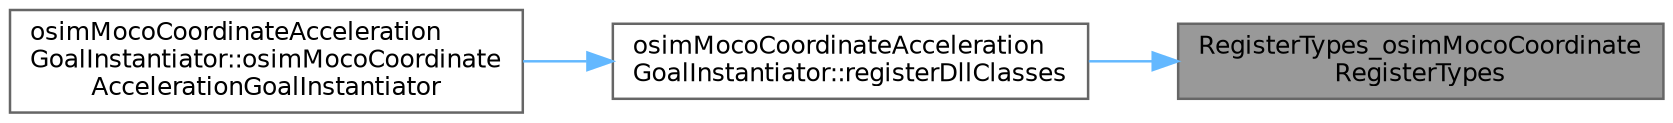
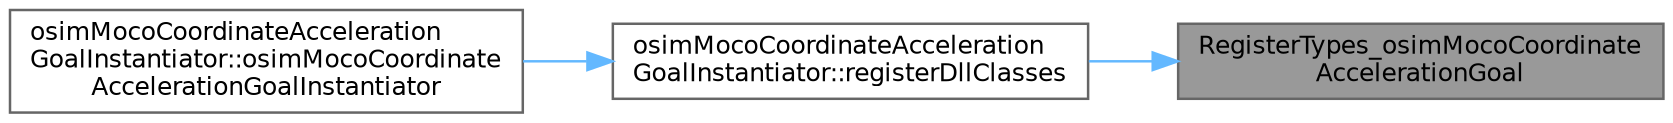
  digraph {
    rankdir=RL
    node [color=grey40 fillcolor=white fontname=Helvetica fontsize=10 shape=box style=filled]
    edge [color=steelblue1 dir=back fontname=Helvetica fontsize=10 labelfontname=Helvetica labelfontsize=10 style=solid]
-   n1 [color=gray40 fillcolor=grey60 fontcolor=black height=0.2 label="RegisterTypes_osimMocoCoordinate\lRegisterTypes" width=0.4]
+   n1 [color=gray40 fillcolor=grey60 fontcolor=black height=0.2 label="RegisterTypes_osimMocoCoordinate\lAccelerationGoal" width=0.4]
    n2 [height=0.2 label="osimMocoCoordinateAcceleration\lGoalInstantiator::registerDllClasses" width=0.4]
    n3 [height=0.2 label="osimMocoCoordinateAcceleration\lGoalInstantiator::osimMocoCoordinate\lAccelerationGoalInstantiator" width=0.4]
    n1 -> n2
    n2 -> n3
  }
